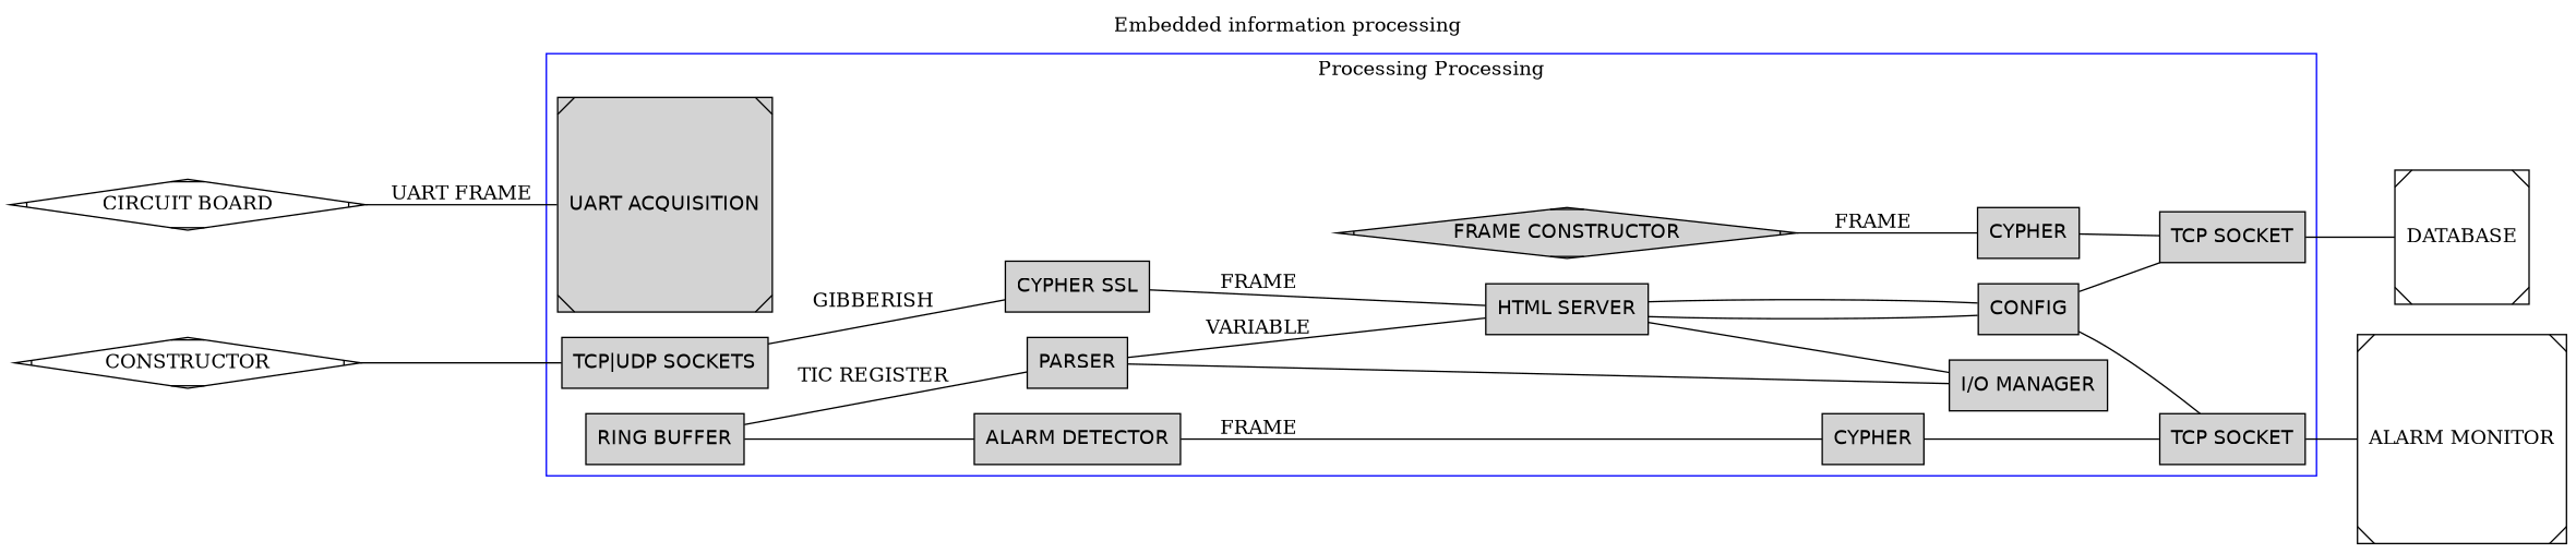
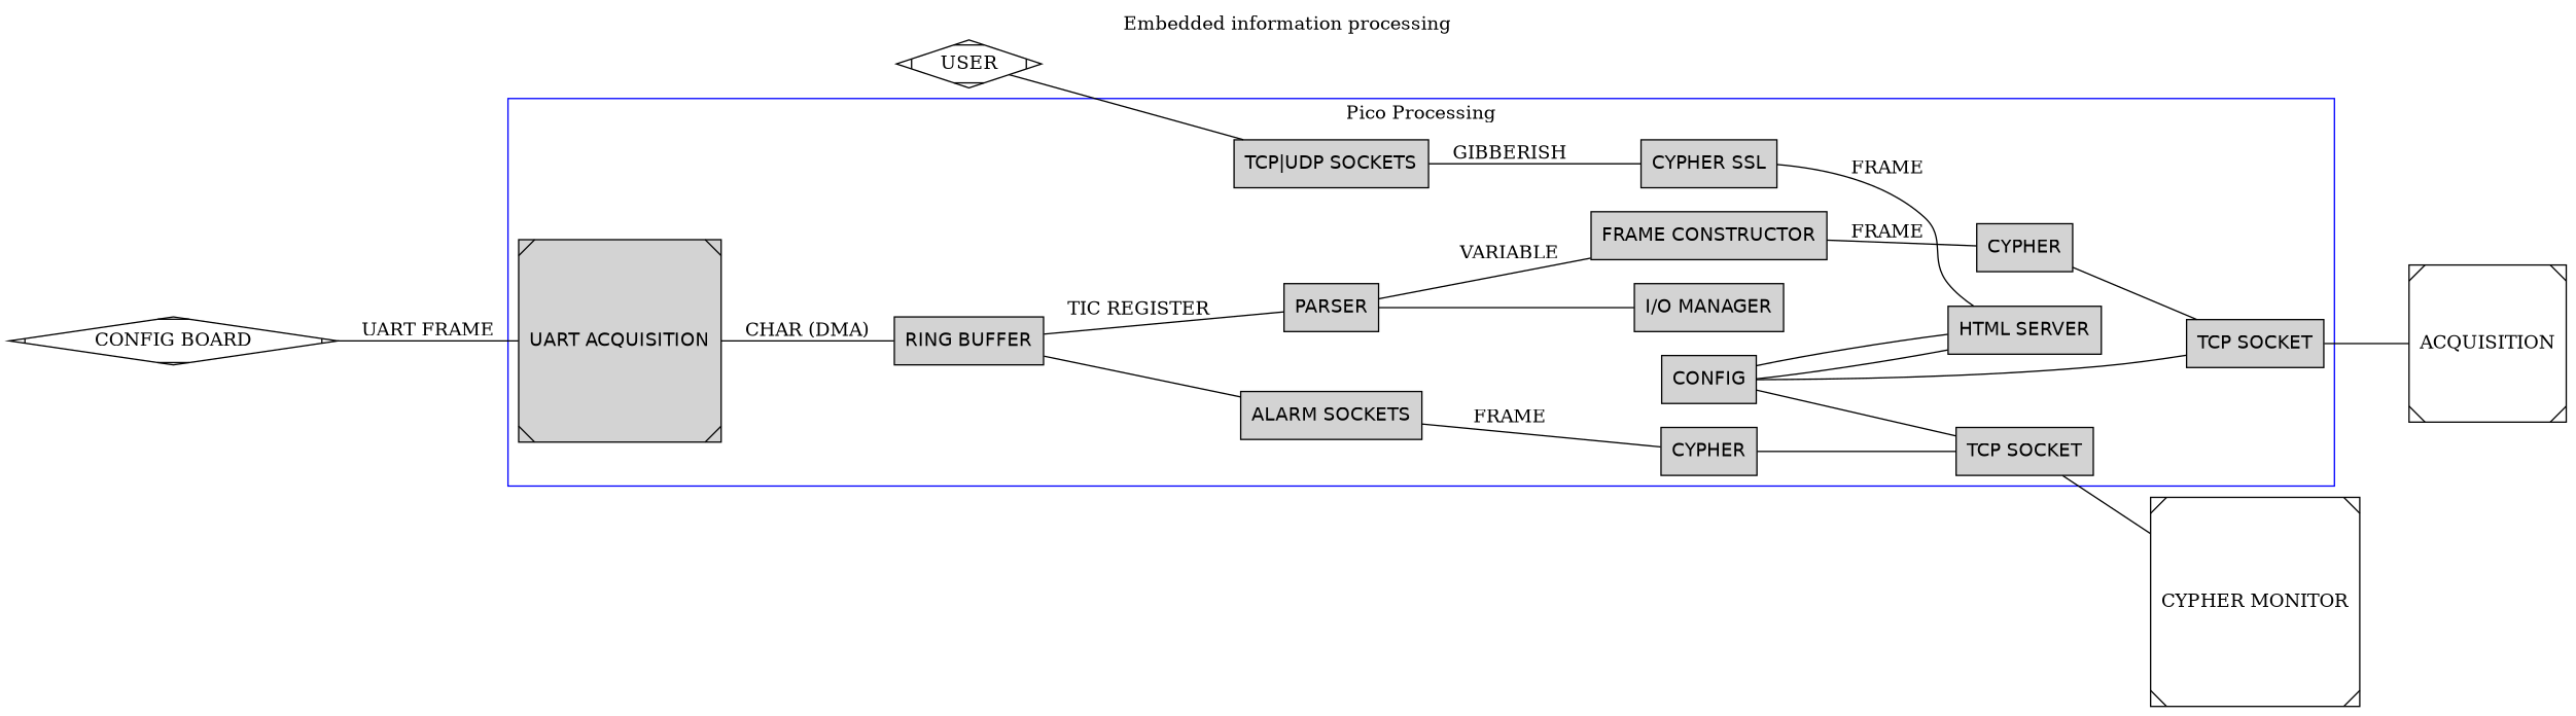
  graph {
    label="Embedded information processing"
    labelloc=t
    rankdir=LR
    node [fontname=helvetica shape=box style=filled]
    n1 [label="UART ACQUISITION" shape=Msquare]
    n2 [label="RING BUFFER"]
-   n3 [label="ALARM DETECTOR"]
+   n3 [label="ALARM SOCKETS"]
    PARSER
    n5 [label="I/O MANAGER"]
-   n6 [label="FRAME CONSTRUCTOR" shape=Mdiamond]
+   n6 [label="FRAME CONSTRUCTOR"]
    n7 [label=CYPHER]
    n8 [label=CYPHER]
    n9 [label="TCP SOCKET"]
    n10 [label="TCP SOCKET"]
    n11 [label="CYPHER SSL"]
    n12 [label="HTML SERVER"]
    n13 [label="TCP|UDP SOCKETS"]
    CONFIG
-   n15 [label=DATABASE shape=Msquare fontname="" style=""]
-   n16 [label="ALARM MONITOR" shape=Msquare fontname="" style=""]
-   n17 [label="CIRCUIT BOARD" shape=Mdiamond fontname="" style=""]
-   USER [shape=Mdiamond label=CONSTRUCTOR fontname="" style=""]
+   n15 [label=ACQUISITION shape=Msquare fontname="" style=""]
+   n16 [label="CYPHER MONITOR" shape=Msquare fontname="" style=""]
+   n17 [label="CONFIG BOARD" shape=Mdiamond fontname="" style=""]
+   USER [shape=Mdiamond fontname="" style=""]
    subgraph cluster_1 {
      color=blue
-     label="Processing Processing"
+     label="Pico Processing"
      n1
      n2
      n3
      PARSER
      n5
      n6
      n7
      n8
      n9
      n10
      n11
      n12
      n13
      CONFIG
    }
+   n1 -- n2 [label="CHAR (DMA)"]
    n2 -- n3
    n2 -- PARSER [label="TIC REGISTER"]
    n3 -- n8 [label=FRAME]
    PARSER -- n5
-   PARSER -- n12 [label=VARIABLE]
+   PARSER -- n6 [label=VARIABLE]
    n6 -- n7 [label=FRAME]
    n7 -- n9
    n8 -- n10
    n9 -- n15
    n10 -- n16
    n11 -- n12 [label=FRAME]
-   n12 -- n5
    n12 -- CONFIG
    n13 -- n11 [label=GIBBERISH]
    CONFIG -- n9
    CONFIG -- n10
    CONFIG -- n12
    n17 -- n1 [label="UART FRAME"]
    USER -- n13
  }
